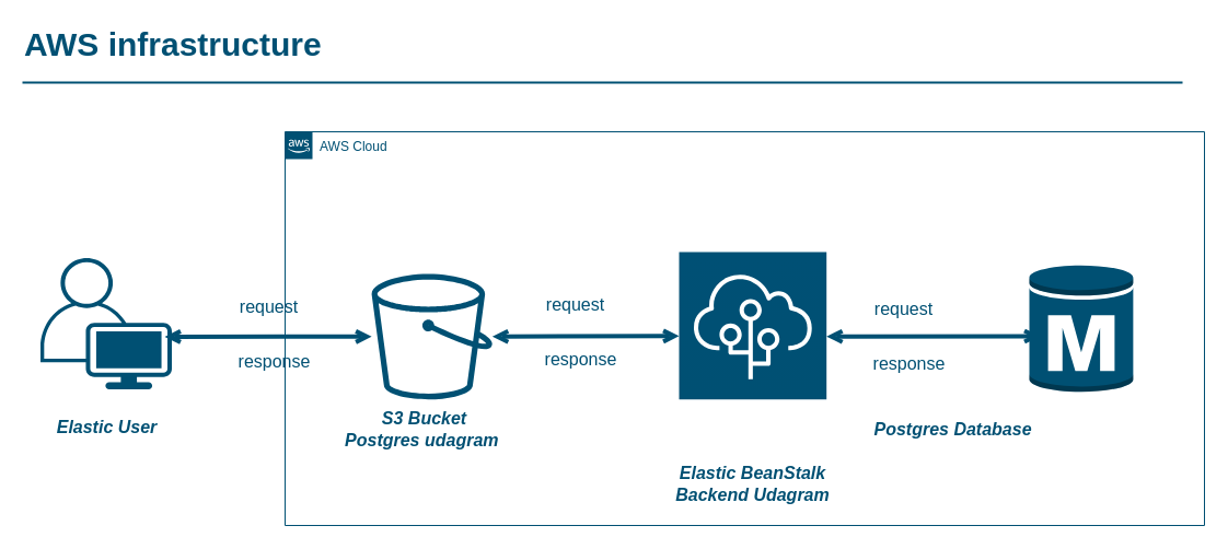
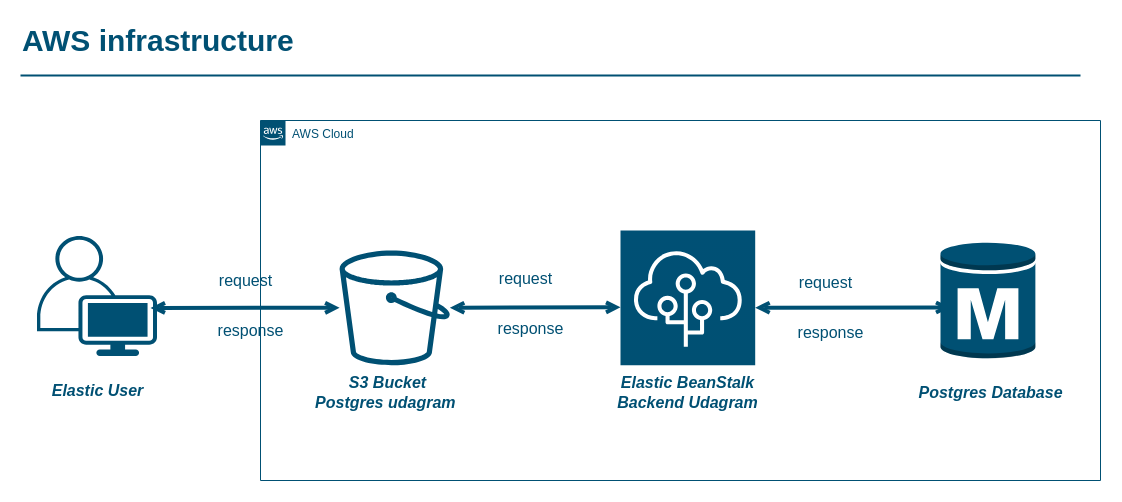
  <mxCell id="0" />
  <mxCell id="1" parent="0" />
  <mxCell id="2" value="AWS Cloud" style="points=[[0,0],[0.25,0],[0.5,0],[0.75,0],[1,0],[1,0.25],[1,0.5],[1,0.75],[1,1],[0.75,1],[0.5,1],[0.25,1],[0,1],[0,0.75],[0,0.5],[0,0.25]];outlineConnect=0;gradientColor=none;html=1;whiteSpace=wrap;fontSize=12;fontStyle=0;shape=mxgraph.aws4.group;grIcon=mxgraph.aws4.group_aws_cloud_alt;strokeColor=#005073;fillColor=none;verticalAlign=top;align=left;spacingLeft=30;fontColor=#005073;dashed=0;labelBackgroundColor=none;container=1;pointerEvents=0;collapsible=0;recursiveResize=0;" parent="1" vertex="1"><mxGeometry x="260" y="120" width="840" height="360" as="geometry" /></mxCell>
  <mxCell id="3" value="" style="sketch=0;outlineConnect=0;fontColor=#232F3E;gradientColor=none;fillColor=#005073;strokeColor=none;dashed=0;verticalLabelPosition=bottom;verticalAlign=top;align=center;html=1;fontSize=12;fontStyle=0;aspect=fixed;pointerEvents=1;shape=mxgraph.aws4.bucket;" vertex="1" parent="2"><mxGeometry x="79.07" y="130" width="110.29" height="114.7" as="geometry" /></mxCell>
  <mxCell id="4" value="S3 Bucket&lt;br&gt;Postgres udagram&amp;nbsp;" style="text;html=1;align=center;verticalAlign=middle;resizable=0;points=[];autosize=1;strokeColor=none;fillColor=none;fontSize=16;fontColor=#005073;fontStyle=3" vertex="1" parent="2"><mxGeometry x="47" y="252.35" width="160" height="40" as="geometry" /></mxCell>
  <mxCell id="5" value="" style="sketch=0;points=[[0,0,0],[0.25,0,0],[0.5,0,0],[0.75,0,0],[1,0,0],[0,1,0],[0.25,1,0],[0.5,1,0],[0.75,1,0],[1,1,0],[0,0.25,0],[0,0.5,0],[0,0.75,0],[1,0.25,0],[1,0.5,0],[1,0.75,0]];outlineConnect=0;fontColor=#232F3E;gradientColor=#005075;gradientDirection=north;fillColor=#005073;strokeColor=#ffffff;dashed=0;verticalLabelPosition=bottom;verticalAlign=top;align=center;html=1;fontSize=12;fontStyle=0;aspect=fixed;shape=mxgraph.aws4.resourceIcon;resIcon=mxgraph.aws4.elastic_beanstalk;" vertex="1" parent="2"><mxGeometry x="360" y="110" width="134.7" height="134.7" as="geometry" /></mxCell>
- <mxCell id="6" value="Elastic BeanStalk&lt;br&gt;Backend Udagram" style="text;html=1;align=center;verticalAlign=middle;resizable=0;points=[];autosize=1;strokeColor=none;fillColor=none;fontSize=16;fontColor=#005073;fontStyle=3" vertex="1" parent="2"><mxGeometry x="347.35" y="302.35" width="160" height="40" as="geometry" /></mxCell>
+ <mxCell id="6" value="Elastic BeanStalk&lt;br&gt;Backend Udagram" style="text;html=1;align=center;verticalAlign=middle;resizable=0;points=[];autosize=1;strokeColor=none;fillColor=none;fontSize=16;fontColor=#005073;fontStyle=3" vertex="1" parent="2"><mxGeometry x="347.35" y="252.35" width="160" height="40" as="geometry" /></mxCell>
  <mxCell id="7" value="" style="html=1;endArrow=open;elbow=vertical;startArrow=open;startFill=0;endFill=0;strokeColor=#005073;rounded=0;fontSize=16;fontColor=#6666FF;strokeWidth=4;" edge="1" parent="2" source="3"><mxGeometry width="100" relative="1" as="geometry"><mxPoint x="230" y="186.85" as="sourcePoint" /><mxPoint x="360" y="186.85" as="targetPoint" /></mxGeometry></mxCell>
  <mxCell id="8" value="" style="html=1;endArrow=open;elbow=vertical;startArrow=open;startFill=0;endFill=0;strokeColor=#005073;rounded=0;fontSize=16;fontColor=#6666FF;strokeWidth=4;" edge="1" parent="2"><mxGeometry width="100" relative="1" as="geometry"><mxPoint x="494.699" y="187.228" as="sourcePoint" /><mxPoint x="690" y="187" as="targetPoint" /></mxGeometry></mxCell>
  <mxCell id="9" value="request" style="text;html=1;align=center;verticalAlign=middle;resizable=0;points=[];autosize=1;strokeColor=none;fillColor=none;fontSize=16;fontColor=#005073;" vertex="1" parent="2"><mxGeometry x="230" y="148.17" width="70" height="20" as="geometry" /></mxCell>
  <mxCell id="10" value="response" style="text;html=1;align=center;verticalAlign=middle;resizable=0;points=[];autosize=1;strokeColor=none;fillColor=none;fontSize=16;fontColor=#005073;" vertex="1" parent="2"><mxGeometry x="230" y="198.17" width="80" height="20" as="geometry" /></mxCell>
  <mxCell id="11" value="request" style="text;html=1;align=center;verticalAlign=middle;resizable=0;points=[];autosize=1;strokeColor=none;fillColor=none;fontSize=16;fontColor=#005073;" vertex="1" parent="2"><mxGeometry x="530" y="152.35" width="70" height="20" as="geometry" /></mxCell>
  <mxCell id="12" value="response" style="text;html=1;align=center;verticalAlign=middle;resizable=0;points=[];autosize=1;strokeColor=none;fillColor=none;fontSize=16;fontColor=#005073;" vertex="1" parent="2"><mxGeometry x="530" y="202.35" width="80" height="20" as="geometry" /></mxCell>
- <mxCell id="13" value="Postgres Database" style="text;html=1;align=center;verticalAlign=middle;resizable=0;points=[];autosize=1;strokeColor=none;fillColor=none;fontSize=16;fontColor=#005073;fontStyle=3" vertex="1" parent="2"><mxGeometry x="530" y="262.35" width="160" height="20" as="geometry" /></mxCell>
+ <mxCell id="13" value="Postgres Database" style="text;html=1;align=center;verticalAlign=middle;resizable=0;points=[];autosize=1;strokeColor=none;fillColor=none;fontSize=16;fontColor=#005073;fontStyle=3" vertex="1" parent="2"><mxGeometry x="650" y="262.35" width="160" height="20" as="geometry" /></mxCell>
  <mxCell id="14" value="" style="outlineConnect=0;dashed=0;verticalLabelPosition=bottom;verticalAlign=top;align=center;html=1;shape=mxgraph.aws3.rds_db_instance;fillColor=#005073;gradientColor=none;fontSize=16;fontColor=#005073;strokeColor=#005073;" vertex="1" parent="2"><mxGeometry x="680.0" y="120" width="94.87" height="120" as="geometry" /></mxCell>
  <mxCell id="15" value="AWS infrastructure&amp;nbsp;" style="text;html=1;resizable=0;points=[];autosize=1;align=left;verticalAlign=top;spacingTop=-4;fontSize=30;fontStyle=1;labelBackgroundColor=none;fontColor=#005073;" parent="1" vertex="1"><mxGeometry x="20" y="20" width="300" height="40" as="geometry" /></mxCell>
  <mxCell id="16" value="" style="line;strokeWidth=2;html=1;fontSize=14;labelBackgroundColor=none;fontColor=#005073;strokeColor=#005073;" parent="1" vertex="1"><mxGeometry x="20" y="70" width="1060" height="10" as="geometry" /></mxCell>
  <mxCell id="17" value="" style="points=[[0.35,0,0],[0.98,0.51,0],[1,0.71,0],[0.67,1,0],[0,0.795,0],[0,0.65,0]];verticalLabelPosition=bottom;sketch=0;verticalAlign=top;aspect=fixed;align=center;pointerEvents=1;shape=mxgraph.cisco19.user;fillColor=#005073;strokeColor=none;metaEdit=0;fillOpacity=100;html=1;fontSize=14;" vertex="1" parent="1"><mxGeometry x="36.5" y="235.5" width="120" height="120" as="geometry" /></mxCell>
  <mxCell id="18" value="&lt;i&gt;&lt;font style=&quot;font-size: 16px;&quot;&gt;Elastic User&lt;/font&gt;&lt;/i&gt;" style="text;html=1;align=center;verticalAlign=middle;resizable=0;points=[];autosize=1;strokeColor=none;fillColor=none;fontSize=14;fontStyle=1;fontColor=#005073;" vertex="1" parent="1"><mxGeometry x="36.5" y="380" width="120" height="20" as="geometry" /></mxCell>
  <mxCell id="19" value="request" style="text;html=1;align=center;verticalAlign=middle;resizable=0;points=[];autosize=1;strokeColor=none;fillColor=none;fontSize=16;fontColor=#005073;" vertex="1" parent="1"><mxGeometry x="210" y="270" width="70" height="20" as="geometry" /></mxCell>
  <mxCell id="20" value="response" style="text;html=1;align=center;verticalAlign=middle;resizable=0;points=[];autosize=1;strokeColor=none;fillColor=none;fontSize=16;fontColor=#005073;" vertex="1" parent="1"><mxGeometry x="210" y="320" width="80" height="20" as="geometry" /></mxCell>
  <mxCell id="21" value="" style="html=1;endArrow=open;elbow=vertical;startArrow=open;startFill=0;endFill=0;strokeColor=#005073;rounded=0;fontSize=16;fontColor=#6666FF;strokeWidth=4;exitX=0.946;exitY=0.599;exitDx=0;exitDy=0;exitPerimeter=0;" edge="1" parent="1" source="17" target="3"><mxGeometry width="100" relative="1" as="geometry"><mxPoint x="160" y="270" as="sourcePoint" /><mxPoint x="250" y="270" as="targetPoint" /></mxGeometry></mxCell>
